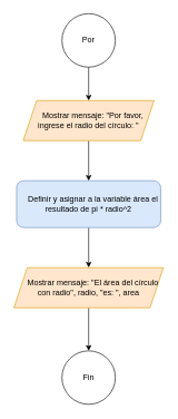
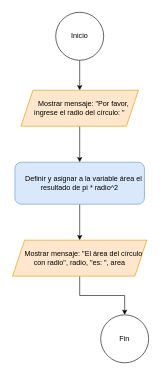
  <mxCell id="0" />
  <mxCell id="1" parent="0" />
  <mxCell id="2" value="" style="edgeStyle=orthogonalEdgeStyle;rounded=0;orthogonalLoop=1;jettySize=auto;html=1;" parent="1" source="3" target="5" edge="1"><mxGeometry relative="1" as="geometry" /></mxCell>
- <mxCell id="3" value="Por" style="ellipse;whiteSpace=wrap;html=1;aspect=fixed;" parent="1" vertex="1"><mxGeometry x="92" y="20" width="80" height="80" as="geometry" /></mxCell>
+ <mxCell id="3" value="Inicio" style="ellipse;whiteSpace=wrap;html=1;aspect=fixed;" parent="1" vertex="1"><mxGeometry x="92" y="20" width="80" height="80" as="geometry" /></mxCell>
  <mxCell id="4" value="" style="edgeStyle=orthogonalEdgeStyle;rounded=0;orthogonalLoop=1;jettySize=auto;html=1;" parent="1" source="5" target="7" edge="1"><mxGeometry relative="1" as="geometry" /></mxCell>
  <mxCell id="5" value="&lt;div&gt;&amp;nbsp; &amp;nbsp; Mostrar mensaje: &quot;Por favor, ingrese el radio del círculo: &quot;&lt;/div&gt;" style="shape=parallelogram;perimeter=parallelogramPerimeter;whiteSpace=wrap;html=1;fixedSize=1;fillColor=#ffe6cc;strokeColor=#d79b00;" parent="1" vertex="1"><mxGeometry x="34" y="150" width="196" height="60" as="geometry" /></mxCell>
  <mxCell id="6" style="edgeStyle=orthogonalEdgeStyle;rounded=0;orthogonalLoop=1;jettySize=auto;html=1;entryX=0.5;entryY=0;entryDx=0;entryDy=0;" parent="1" source="7" target="9" edge="1"><mxGeometry relative="1" as="geometry" /></mxCell>
  <mxCell id="7" value="&lt;div&gt;&amp;nbsp; &amp;nbsp; Definir y asignar a la variable área el resultado de pi * radio^2&lt;/div&gt;" style="rounded=1;whiteSpace=wrap;html=1;fillColor=#dae8fc;strokeColor=#6c8ebf;" parent="1" vertex="1"><mxGeometry x="24" y="270" width="216" height="70" as="geometry" /></mxCell>
  <mxCell id="8" style="edgeStyle=orthogonalEdgeStyle;rounded=0;orthogonalLoop=1;jettySize=auto;html=1;entryX=0.5;entryY=0;entryDx=0;entryDy=0;" parent="1" source="9" target="10" edge="1"><mxGeometry relative="1" as="geometry" /></mxCell>
  <mxCell id="9" value="&lt;div&gt;&amp;nbsp; &amp;nbsp; Mostrar mensaje: &quot;El área del círculo con radio&quot;, radio, &quot;es: &quot;, area&lt;/div&gt;" style="shape=parallelogram;perimeter=parallelogramPerimeter;whiteSpace=wrap;html=1;fixedSize=1;fillColor=#ffe6cc;strokeColor=#d79b00;" parent="1" vertex="1"><mxGeometry x="20" y="400" width="224" height="60" as="geometry" /></mxCell>
- <mxCell id="10" value="Fin" style="ellipse;whiteSpace=wrap;html=1;aspect=fixed;" parent="1" vertex="1"><mxGeometry x="92" y="524.5" width="80" height="80" as="geometry" /></mxCell>
+ <mxCell id="10" value="Fin" style="ellipse;whiteSpace=wrap;html=1;aspect=fixed;" parent="1" vertex="1"><mxGeometry x="167" y="524.5" width="80" height="80" as="geometry" /></mxCell>
